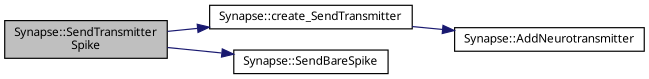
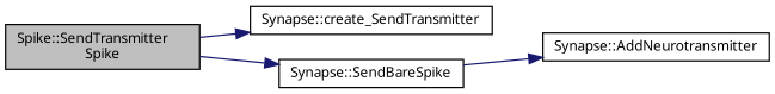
  digraph {
    fontname="Noto Sans"
    rankdir=LR
    node [color=black fillcolor=white fontname="Noto Sans" fontsize=10 shape=record style=filled]
    edge [color=midnightblue fontname="Noto Sans" fontsize=10 labelfontname=Helvetica labelfontsize=10 style=solid]
-   n1 [fillcolor=grey75 fontcolor=black height=0.2 label="Synapse::SendTransmitter\lSpike" width=0.4]
+   n1 [fillcolor=grey75 fontcolor=black height=0.2 label="Spike::SendTransmitter\lSpike" width=0.4]
    n2 [height=0.2 label="Synapse::create_SendTransmitter" width=0.4]
    n3 [height=0.2 label="Synapse::SendBareSpike" width=0.4]
    n4 [height=0.2 label="Synapse::AddNeurotransmitter" width=0.4]
    n1 -> n2
    n1 -> n3
-   n2 -> n4
+   n3 -> n4
  }
